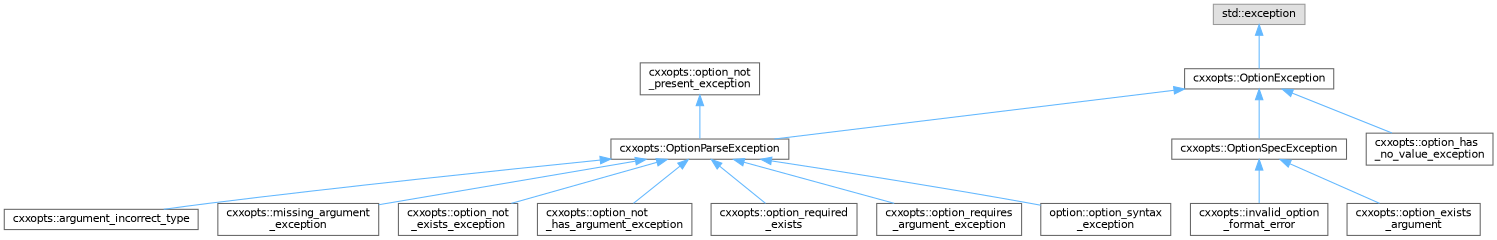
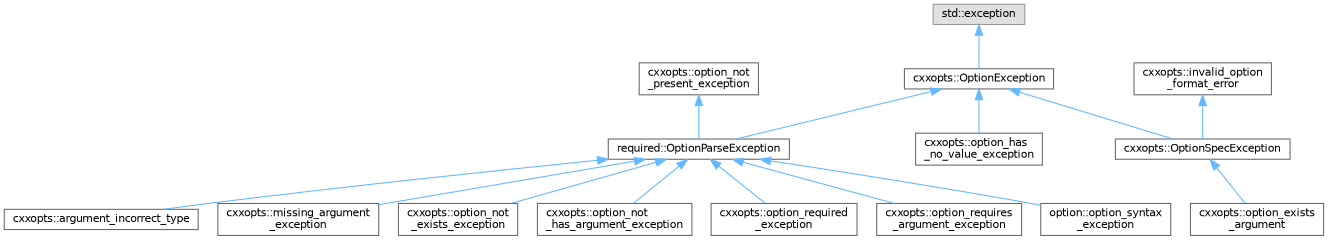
  digraph {
    rankdir=TB
    node [color=grey40 fillcolor=white fontname=Helvetica fontsize=10 shape=box style=filled]
    edge [color=steelblue1 dir=back fontname=Helvetica fontsize=10 labelfontname=Helvetica labelfontsize=10 style=solid]
    n1 [color=grey60 fillcolor="#E0E0E0" height=0.2 label="std::exception" width=0.4]
    n2 [height=0.2 label="cxxopts::OptionException" width=0.4]
-   n3 [height=0.2 label="cxxopts::OptionParseException" width=0.4]
+   n3 [height=0.2 label="required::OptionParseException" width=0.4]
    n4 [height=0.2 label="cxxopts::OptionSpecException" width=0.4]
    n5 [height=0.2 label="cxxopts::option_has\l_no_value_exception" width=0.4]
    n6 [height=0.2 label="cxxopts::argument_incorrect_type" width=0.4]
    n7 [height=0.2 label="cxxopts::missing_argument\l_exception" width=0.4]
    n8 [height=0.2 label="cxxopts::option_not\l_exists_exception" width=0.4]
    n9 [height=0.2 label="cxxopts::option_not\l_has_argument_exception" width=0.4]
-   n10 [height=0.2 label="cxxopts::option_required\l_exists" width=0.4]
+   n10 [height=0.2 label="cxxopts::option_required\l_exception" width=0.4]
    n11 [height=0.2 label="cxxopts::option_requires\l_argument_exception" width=0.4]
    n12 [height=0.2 label="option::option_syntax\l_exception" width=0.4]
    n13 [height=0.2 label="cxxopts::invalid_option\l_format_error" width=0.4]
    n14 [height=0.2 label="cxxopts::option_exists\l_argument" width=0.4]
    n15 [height=0.2 label="cxxopts::option_not\l_present_exception" width=0.4]
    n1 -> n2
    n2 -> n3
    n2 -> n4
    n2 -> n5
    n3 -> n6
    n3 -> n7
    n3 -> n8
    n3 -> n9
    n3 -> n10
    n3 -> n11
    n3 -> n12
-   n4 -> n13
+   n13 -> n4
    n4 -> n14
    n15 -> n3
  }
